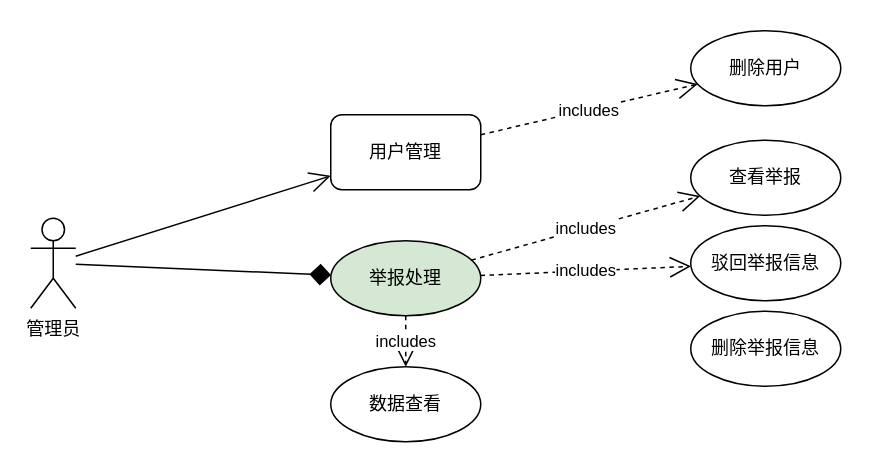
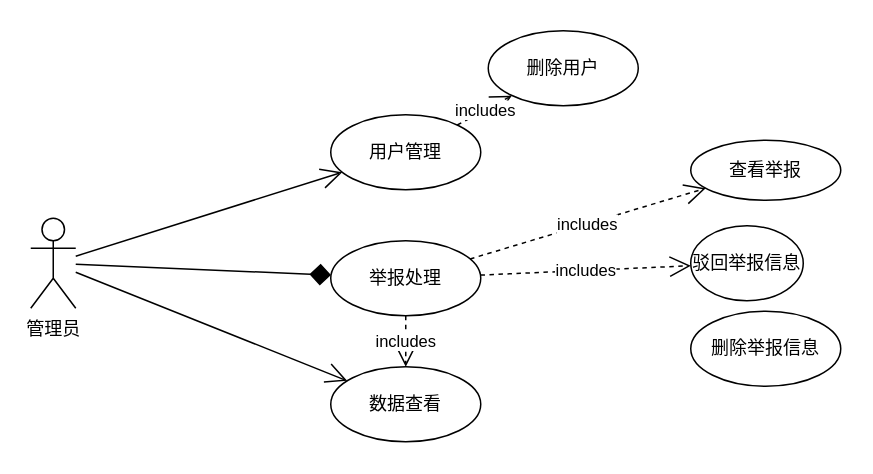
  <mxCell id="0" />
  <mxCell id="1" parent="0" />
  <mxCell id="2" value="管理员" style="shape=umlActor;verticalLabelPosition=bottom;verticalAlign=top;html=1;" vertex="1" parent="1"><mxGeometry x="20" y="145" width="30" height="60" as="geometry" /></mxCell>
- <mxCell id="3" value="用户管理" style="whiteSpace=wrap;html=1;rounded=1;" vertex="1" parent="1"><mxGeometry x="220" y="76" width="100" height="50" as="geometry" /></mxCell>
- <mxCell id="4" value="举报处理" style="ellipse;whiteSpace=wrap;html=1;fillColor=#d5e8d4;" vertex="1" parent="1"><mxGeometry x="220" y="160" width="100" height="50" as="geometry" /></mxCell>
+ <mxCell id="3" value="用户管理" style="ellipse;whiteSpace=wrap;html=1;" vertex="1" parent="1"><mxGeometry x="220" y="76" width="100" height="50" as="geometry" /></mxCell>
+ <mxCell id="4" value="举报处理" style="ellipse;whiteSpace=wrap;html=1;" vertex="1" parent="1"><mxGeometry x="220" y="160" width="100" height="50" as="geometry" /></mxCell>
  <mxCell id="5" value="数据查看" style="ellipse;whiteSpace=wrap;html=1;" vertex="1" parent="1"><mxGeometry x="220" y="244" width="100" height="50" as="geometry" /></mxCell>
- <mxCell id="6" value="驳回举报信息" style="ellipse;whiteSpace=wrap;html=1;" vertex="1" parent="1"><mxGeometry x="460" y="150" width="100" height="50" as="geometry" /></mxCell>
+ <mxCell id="6" value="驳回举报信息" style="ellipse;whiteSpace=wrap;html=1;" vertex="1" parent="1"><mxGeometry x="460" y="150" width="75" height="50" as="geometry" /></mxCell>
  <mxCell id="7" value="删除举报信息" style="ellipse;whiteSpace=wrap;html=1;" vertex="1" parent="1"><mxGeometry x="460" y="207" width="100" height="50" as="geometry" /></mxCell>
- <mxCell id="8" value="查看举报" style="ellipse;whiteSpace=wrap;html=1;" vertex="1" parent="1"><mxGeometry x="460" y="93" width="100" height="50" as="geometry" /></mxCell>
- <mxCell id="9" value="删除用户" style="ellipse;whiteSpace=wrap;html=1;" vertex="1" parent="1"><mxGeometry x="460" y="20" width="100" height="50" as="geometry" /></mxCell>
+ <mxCell id="8" value="查看举报" style="ellipse;whiteSpace=wrap;html=1;" vertex="1" parent="1"><mxGeometry x="460" y="93" width="100" height="40" as="geometry" /></mxCell>
+ <mxCell id="9" value="删除用户" style="ellipse;whiteSpace=wrap;html=1;" vertex="1" parent="1"><mxGeometry x="325" y="20" width="100" height="50" as="geometry" /></mxCell>
  <mxCell id="10" value="" style="endArrow=open;endFill=1;endSize=12;html=1;rounded=0;" edge="1" parent="1" source="2" target="3"><mxGeometry width="160" relative="1" as="geometry"><mxPoint x="312" y="277" as="sourcePoint" /><mxPoint x="472" y="277" as="targetPoint" /></mxGeometry></mxCell>
  <mxCell id="11" value="" style="endArrow=diamond;endFill=1;endSize=12;html=1;rounded=0;" edge="1" parent="1" source="2" target="4"><mxGeometry width="160" relative="1" as="geometry"><mxPoint x="312" y="277" as="sourcePoint" /><mxPoint x="472" y="277" as="targetPoint" /></mxGeometry></mxCell>
+ <mxCell id="12" value="" style="endArrow=open;endFill=1;endSize=12;html=1;rounded=0;" edge="1" parent="1" source="2" target="5"><mxGeometry width="160" relative="1" as="geometry"><mxPoint x="312" y="277" as="sourcePoint" /><mxPoint x="472" y="277" as="targetPoint" /></mxGeometry></mxCell>
  <mxCell id="13" value="includes" style="endArrow=open;endSize=12;dashed=1;html=1;rounded=0;" edge="1" parent="1" source="3" target="9"><mxGeometry width="160" relative="1" as="geometry"><mxPoint x="312" y="277" as="sourcePoint" /><mxPoint x="472" y="277" as="targetPoint" /></mxGeometry></mxCell>
  <mxCell id="14" value="includes" style="endArrow=open;endSize=12;dashed=1;html=1;rounded=0;" edge="1" parent="1" source="4" target="8"><mxGeometry width="160" relative="1" as="geometry"><mxPoint x="312" y="277" as="sourcePoint" /><mxPoint x="472" y="277" as="targetPoint" /></mxGeometry></mxCell>
  <mxCell id="15" value="includes" style="endArrow=open;endSize=12;dashed=1;html=1;rounded=0;" edge="1" parent="1" source="4" target="6"><mxGeometry width="160" relative="1" as="geometry"><mxPoint x="312" y="277" as="sourcePoint" /><mxPoint x="472" y="277" as="targetPoint" /></mxGeometry></mxCell>
  <mxCell id="16" value="includes" style="endArrow=open;endSize=12;dashed=1;html=1;rounded=0;" edge="1" parent="1" source="4" target="5"><mxGeometry width="160" relative="1" as="geometry"><mxPoint x="312" y="277" as="sourcePoint" /><mxPoint x="472" y="277" as="targetPoint" /></mxGeometry></mxCell>
